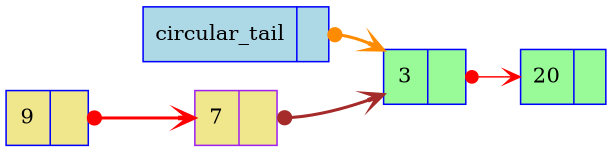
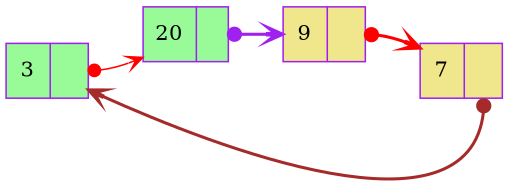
  digraph {
    rankdir=LR
    node [color=blue fillcolor=palegreen shape=record style=filled]
    edge [arrowhead=vee arrowtail=dot color=red dir=both style=bold tailclip=false tailport=next]
-   n1 [fillcolor=lightblue label="{ circular_tail | <next>  }"]
-   n2 [label="{ 3 | <next>  }"]
-   n3 [label="{ 20 | <next>  }"]
-   n4 [fillcolor=khaki label="{ 9 | <next>  }"]
+   n2 [color=purple label="{ 3 | <next>  }"]
+   n3 [color=purple label="{ 20 | <next>  }"]
+   n4 [color=purple fillcolor=khaki label="{ 9 | <next>  }"]
    n5 [color=purple fillcolor=khaki label="{ 7 | <next>  }"]
-   n1 -> n2 [color=darkorange]
    n2 -> n3 [style=solid]
+   n3 -> n4 [color=purple]
    n4 -> n5
    n5 -> n2 [color=brown]
  }
